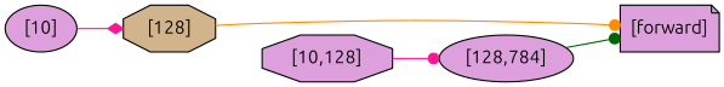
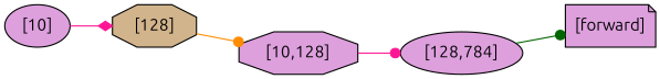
  digraph {
    fontname=Ubuntu
    rankdir=LR
    node [fillcolor=plum fontname=Ubuntu shape=ellipse style=filled]
    edge [arrowhead=dot color=deeppink fontname=Ubuntu]
    n1 [label="[forward]" shape=note]
    n2 [label="[128,784]"]
    n3 [fillcolor=tan label="[128]" shape=octagon]
    n4 [label="[10,128]" shape=octagon]
    n5 [label="[10]"]
    n2 -> n1 [color=darkgreen]
-   n3 -> n1 [color=darkorange]
+   n3 -> n4 [color=darkorange]
    n4 -> n2
    n5 -> n3 [arrowhead=diamond]
  }
